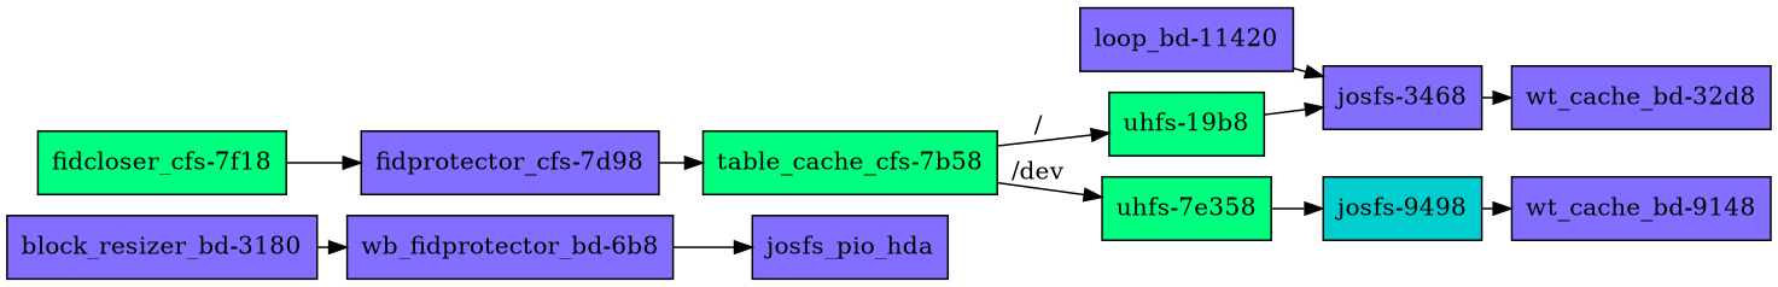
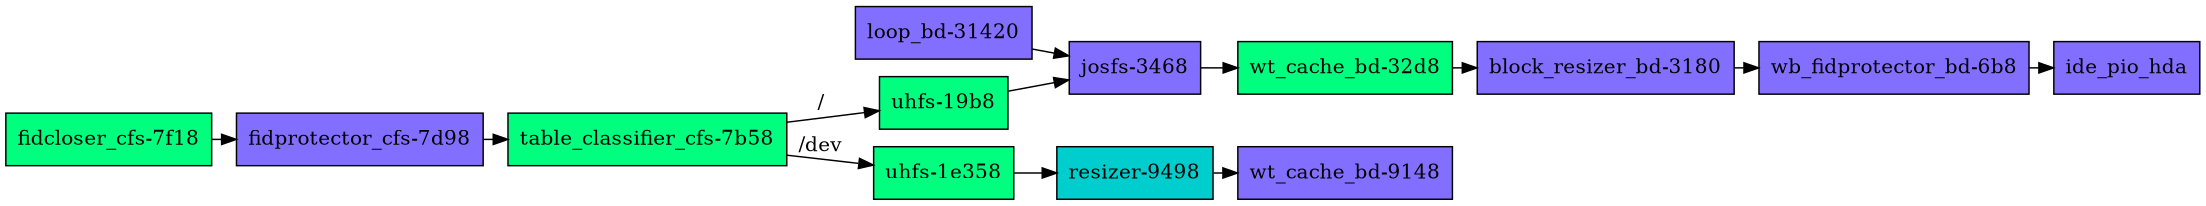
  digraph {
    nodesep=0.15
    rankdir=LR
    ranksep=0.15
    node [color=black fillcolor=slateblue1 shape=record style=filled]
-   n1 [label=josfs_pio_hda]
+   n1 [label=ide_pio_hda]
    n2 [label="wb_fidprotector_bd-6b8"]
    n3 [label="block_resizer_bd-3180"]
-   n4 [label="wt_cache_bd-32d8"]
-   n5 [label="loop_bd-11420"]
+   n4 [fillcolor=springgreen label="wt_cache_bd-32d8"]
+   n5 [label="loop_bd-31420"]
    n6 [label="josfs-3468"]
    n7 [label="wt_cache_bd-9148"]
-   n8 [fillcolor=cyan3 label="josfs-9498"]
+   n8 [fillcolor=cyan3 label="resizer-9498"]
    n9 [fillcolor=springgreen label="uhfs-19b8"]
-   n10 [fillcolor=springgreen label="table_cache_cfs-7b58"]
-   n11 [fillcolor=springgreen label="uhfs-7e358"]
+   n10 [fillcolor=springgreen label="table_classifier_cfs-7b58"]
+   n11 [fillcolor=springgreen label="uhfs-1e358"]
    n12 [label="fidprotector_cfs-7d98"]
    n13 [fillcolor=springgreen label="fidcloser_cfs-7f18"]
    n2 -> n1
    n3 -> n2
+   n4 -> n3
    n5 -> n6
    n6 -> n4
    n8 -> n7
    n9 -> n6
    n10 -> n9 [label="/"]
    n10 -> n11 [label="/dev"]
    n11 -> n8
    n12 -> n10
    n13 -> n12
  }
